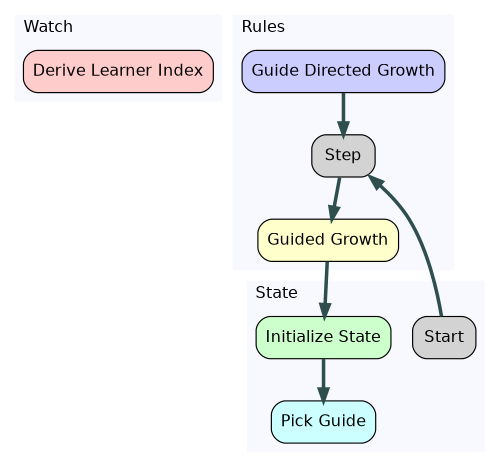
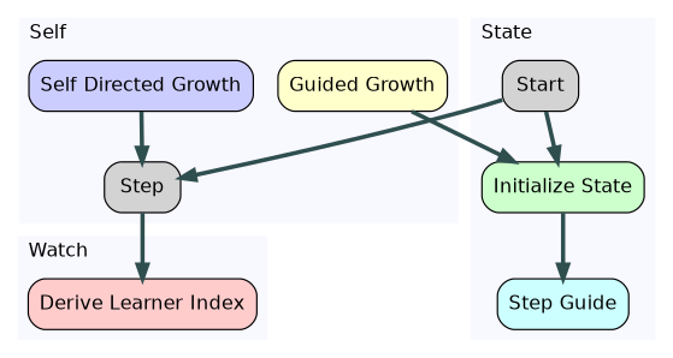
  digraph {
    compound=true
    node [color=black fillcolor=lightgray fontname=Helvetica shape=box style="rounded,filled"]
    edge [color=darkslategray penwidth=3.0]
    n1 [fillcolor="0.0, 0.2, 1.0" label="Derive Learner Index"]
    n2 [label=Step style="filled,rounded" color=""]
    n3 [fillcolor="0.166, 0.2, 1.0" label="Guided Growth"]
-   n4 [fillcolor="0.666, 0.2, 1.0" label="Guide Directed Growth"]
+   n4 [fillcolor="0.666, 0.2, 1.0" label="Self Directed Growth"]
    n5 [label=Start style="filled,rounded" color=""]
    n6 [fillcolor="0.333, 0.2, 1.0" label="Initialize State"]
-   n7 [fillcolor="0.5, 0.2, 1.0" label="Pick Guide"]
+   n7 [fillcolor="0.5, 0.2, 1.0" label="Step Guide"]
    subgraph cluster_1 {
      color=white
      fillcolor=ghostwhite
      fontname=Helvetica
      label=Watch
      labeljust=l
      style=filled
      n1
    }
    subgraph cluster_2 {
      color=white
      fillcolor=ghostwhite
      fontname=Helvetica
-     label=Rules
+     label=Self
      labeljust=l
      style=filled
      n2
      n3
      n4
    }
    subgraph cluster_3 {
      color=white
      fillcolor=ghostwhite
      fontname=Helvetica
      label=State
      labeljust=l
      style=filled
      n5
      n6
      n7
    }
-   n2 -> n3
+   n2 -> n1
    n3 -> n6
    n4 -> n2
    n5 -> n2
+   n5 -> n6
    n6 -> n7
  }
